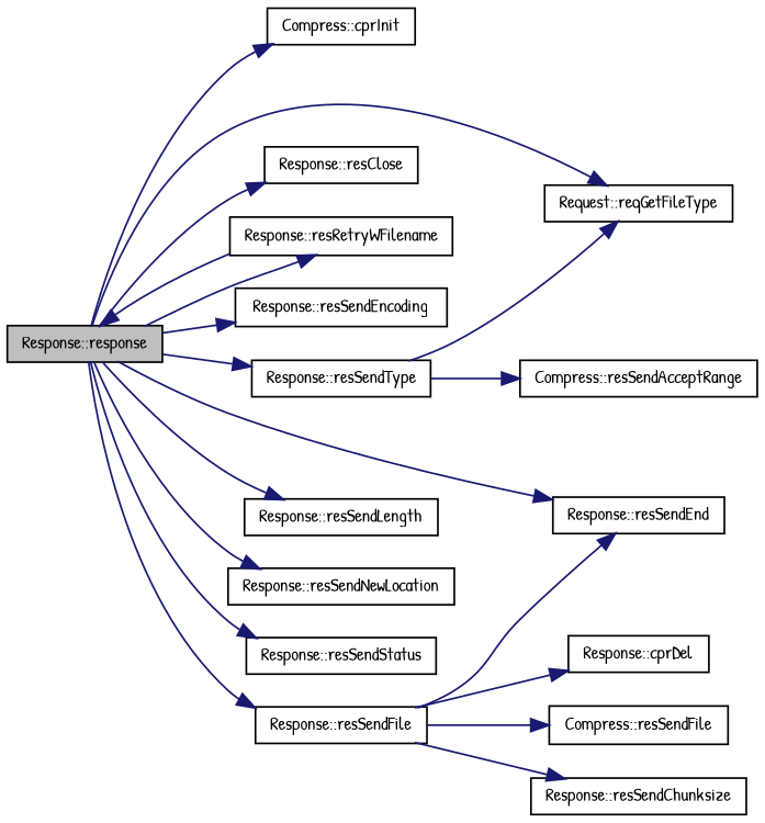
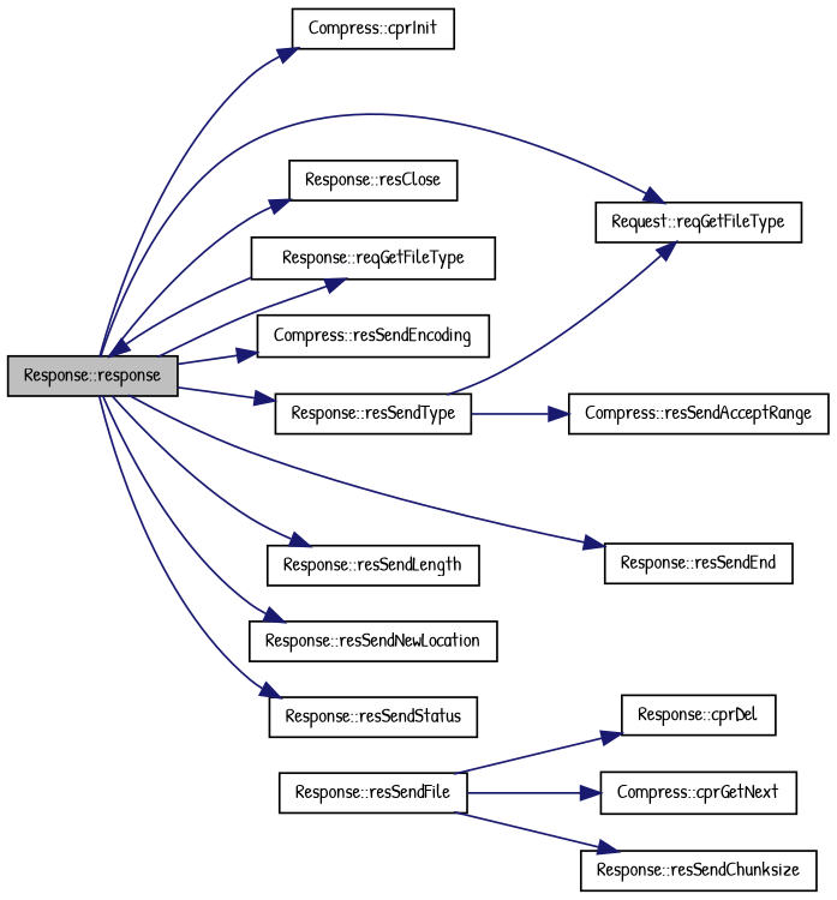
  digraph {
    fontname="Patrick Hand"
    rankdir=LR
    node [color=black fontname="Patrick Hand" fontsize=10 shape=record]
    edge [color=midnightblue fontname="Patrick Hand" fontsize=10 labelfontname=FreeSans labelfontsize=10 style=solid]
    n1 [fillcolor=grey75 fontcolor=black height=0.2 label="Response::response" style=filled width=0.4]
    n2 [height=0.2 label="Compress::cprInit" width=0.4]
    n3 [height=0.2 label="Request::reqGetFileType" width=0.4]
    n4 [height=0.2 label="Response::resClose" width=0.4]
-   n5 [height=0.2 label="Response::resRetryWFilename" width=0.4]
-   n6 [height=0.2 label="Response::resSendEncoding" width=0.4]
+   n5 [height=0.2 label="Response::reqGetFileType" width=0.4]
+   n6 [height=0.2 label="Compress::resSendEncoding" width=0.4]
    n7 [height=0.2 label="Response::resSendEnd" width=0.4]
    n8 [height=0.2 label="Response::resSendFile" width=0.4]
    n9 [height=0.2 label="Response::resSendLength" width=0.4]
    n10 [height=0.2 label="Response::resSendNewLocation" width=0.4]
    n11 [height=0.2 label="Response::resSendStatus" width=0.4]
    n12 [height=0.2 label="Response::resSendType" width=0.4]
    n13 [height=0.2 label="Response::cprDel" width=0.4]
-   n14 [height=0.2 label="Compress::resSendFile" width=0.4]
+   n14 [height=0.2 label="Compress::cprGetNext" width=0.4]
    n15 [height=0.2 label="Response::resSendChunksize" width=0.4]
    n16 [height=0.2 label="Compress::resSendAcceptRange" width=0.4]
    n1 -> n2
    n1 -> n3
    n1 -> n4
    n1 -> n5
    n1 -> n6
    n1 -> n7
-   n1 -> n8
    n1 -> n9
    n1 -> n10
    n1 -> n11
    n1 -> n12
    n5 -> n1
-   n8 -> n7
    n8 -> n13
    n8 -> n14
    n8 -> n15
    n12 -> n3
    n12 -> n16
  }
